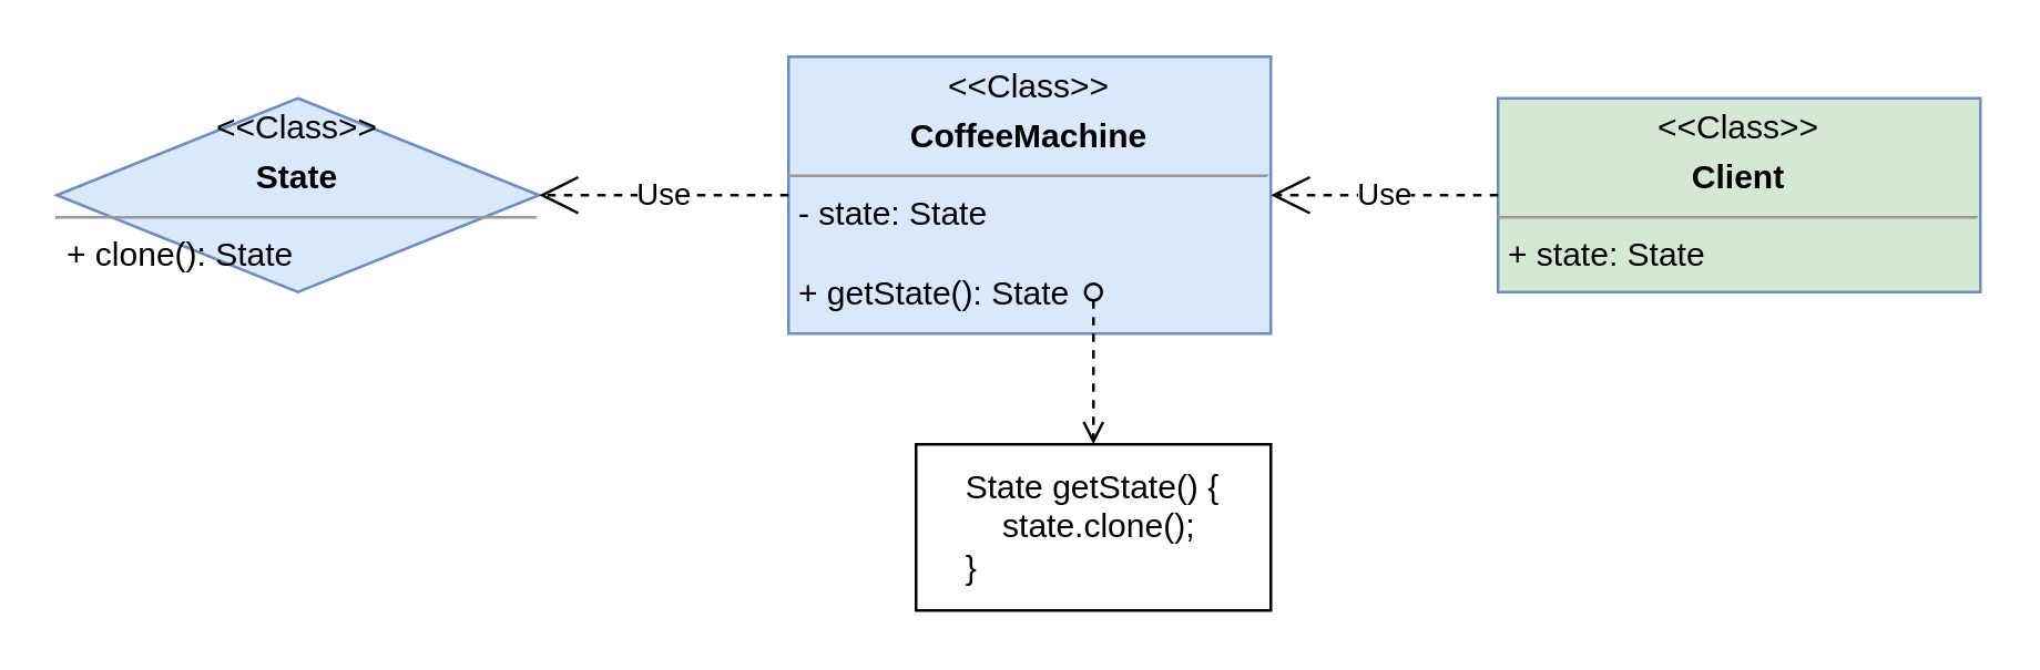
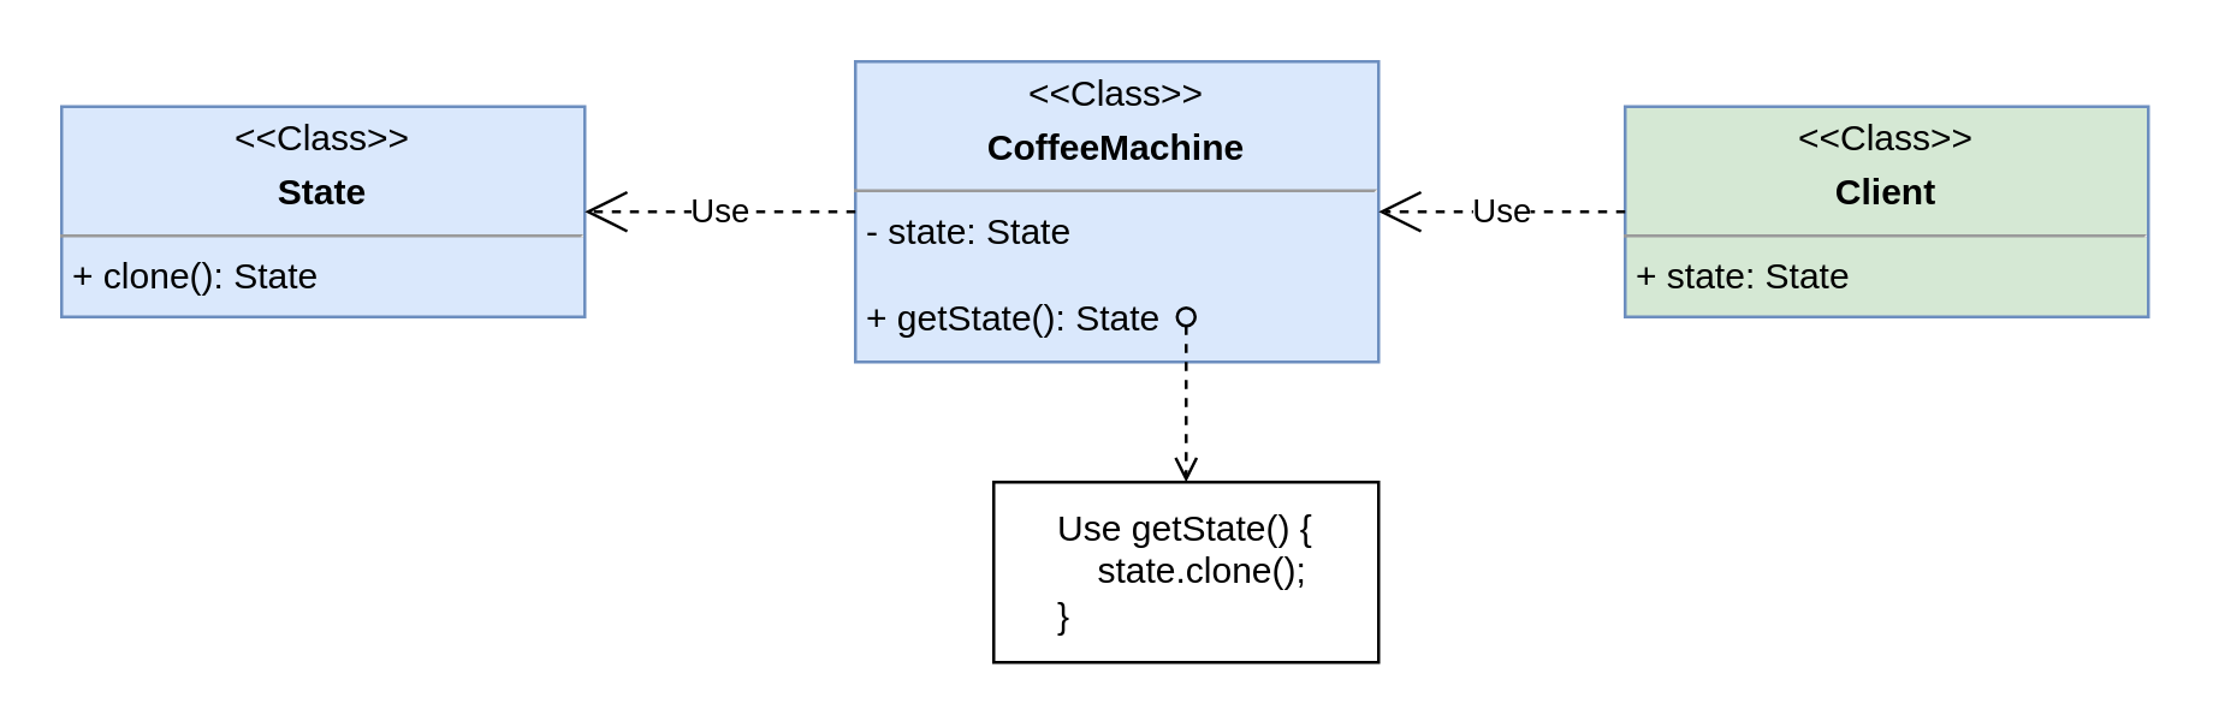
  <mxCell id="0" />
  <mxCell id="1" parent="0" />
  <mxCell id="2" value="&lt;p style=&quot;margin: 0px ; margin-top: 4px ; text-align: center&quot;&gt;&amp;lt;&amp;lt;Class&amp;gt;&amp;gt;&lt;/p&gt;&lt;p style=&quot;margin: 0px ; margin-top: 4px ; text-align: center&quot;&gt;&lt;b&gt;CoffeeMachine&lt;/b&gt;&lt;/p&gt;&lt;hr size=&quot;1&quot;&gt;&lt;p style=&quot;margin: 0px ; margin-left: 4px&quot;&gt;&lt;span&gt;- state: State&lt;/span&gt;&lt;/p&gt;&lt;p style=&quot;margin: 0px ; margin-left: 4px&quot;&gt;&lt;span&gt;&lt;br&gt;&lt;/span&gt;&lt;/p&gt;&lt;p style=&quot;margin: 0px ; margin-left: 4px&quot;&gt;&lt;span&gt;+ getState(): State&lt;/span&gt;&lt;br&gt;&lt;/p&gt;" style="verticalAlign=top;align=left;overflow=fill;fontSize=12;fontFamily=Helvetica;html=1;fillColor=#dae8fc;strokeColor=#6c8ebf;" vertex="1" parent="1"><mxGeometry x="284" y="20" width="174" height="100" as="geometry" /></mxCell>
- <mxCell id="3" value="&lt;p style=&quot;margin: 0px ; margin-top: 4px ; text-align: center&quot;&gt;&amp;lt;&amp;lt;Class&amp;gt;&amp;gt;&lt;/p&gt;&lt;p style=&quot;margin: 0px ; margin-top: 4px ; text-align: center&quot;&gt;&lt;b&gt;State&lt;/b&gt;&lt;/p&gt;&lt;hr size=&quot;1&quot;&gt;&lt;p style=&quot;margin: 0px ; margin-left: 4px&quot;&gt;+ clone(): State&lt;/p&gt;" style="rhombus;verticalAlign=top;align=left;overflow=fill;fontSize=12;fontFamily=Helvetica;html=1;fillColor=#dae8fc;strokeColor=#6c8ebf;" vertex="1" parent="1"><mxGeometry x="20" y="35" width="174" height="70" as="geometry" /></mxCell>
- <mxCell id="4" value="&lt;div style=&quot;text-align: left&quot;&gt;&lt;span&gt;State getState() {&lt;/span&gt;&lt;/div&gt;&lt;div style=&quot;text-align: left&quot;&gt;&amp;nbsp; &amp;nbsp; state.clone();&lt;/div&gt;&lt;div style=&quot;text-align: left&quot;&gt;&lt;span&gt;}&lt;/span&gt;&lt;/div&gt;" style="rounded=0;whiteSpace=wrap;html=1;" vertex="1" parent="1"><mxGeometry x="330" y="160" width="128" height="60" as="geometry" /></mxCell>
+ <mxCell id="3" value="&lt;p style=&quot;margin: 0px ; margin-top: 4px ; text-align: center&quot;&gt;&amp;lt;&amp;lt;Class&amp;gt;&amp;gt;&lt;/p&gt;&lt;p style=&quot;margin: 0px ; margin-top: 4px ; text-align: center&quot;&gt;&lt;b&gt;State&lt;/b&gt;&lt;/p&gt;&lt;hr size=&quot;1&quot;&gt;&lt;p style=&quot;margin: 0px ; margin-left: 4px&quot;&gt;+ clone(): State&lt;/p&gt;" style="verticalAlign=top;align=left;overflow=fill;fontSize=12;fontFamily=Helvetica;html=1;fillColor=#dae8fc;strokeColor=#6c8ebf;" vertex="1" parent="1"><mxGeometry x="20" y="35" width="174" height="70" as="geometry" /></mxCell>
+ <mxCell id="4" value="&lt;div style=&quot;text-align: left&quot;&gt;&lt;span&gt;Use getState() {&lt;/span&gt;&lt;/div&gt;&lt;div style=&quot;text-align: left&quot;&gt;&amp;nbsp; &amp;nbsp; state.clone();&lt;/div&gt;&lt;div style=&quot;text-align: left&quot;&gt;&lt;span&gt;}&lt;/span&gt;&lt;/div&gt;" style="rounded=0;whiteSpace=wrap;html=1;" vertex="1" parent="1"><mxGeometry x="330" y="160" width="128" height="60" as="geometry" /></mxCell>
  <mxCell id="5" value="" style="endArrow=open;html=1;dashed=1;startArrow=oval;startFill=0;endFill=0;entryX=0.5;entryY=0;entryDx=0;entryDy=0;" edge="1" parent="1" target="4"><mxGeometry width="50" height="50" relative="1" as="geometry"><mxPoint x="394" y="105" as="sourcePoint" /><mxPoint x="394" y="159" as="targetPoint" /></mxGeometry></mxCell>
  <mxCell id="6" value="Use" style="endArrow=open;endSize=12;dashed=1;html=1;exitX=0;exitY=0.5;exitDx=0;exitDy=0;entryX=1;entryY=0.5;entryDx=0;entryDy=0;" edge="1" parent="1" source="2" target="3"><mxGeometry width="160" relative="1" as="geometry"><mxPoint x="294" y="-65" as="sourcePoint" /><mxPoint x="145" y="-65" as="targetPoint" /></mxGeometry></mxCell>
  <mxCell id="7" value="&lt;p style=&quot;margin: 0px ; margin-top: 4px ; text-align: center&quot;&gt;&amp;lt;&amp;lt;Class&amp;gt;&amp;gt;&lt;/p&gt;&lt;p style=&quot;margin: 0px ; margin-top: 4px ; text-align: center&quot;&gt;&lt;b&gt;Client&lt;/b&gt;&lt;/p&gt;&lt;hr size=&quot;1&quot;&gt;&lt;p style=&quot;margin: 0px ; margin-left: 4px&quot;&gt;&lt;span&gt;+ state: State&lt;/span&gt;&lt;br&gt;&lt;/p&gt;" style="verticalAlign=top;align=left;overflow=fill;fontSize=12;fontFamily=Helvetica;html=1;fillColor=#d5e8d4;strokeColor=#6c8ebf;" vertex="1" parent="1"><mxGeometry x="540" y="35" width="174" height="70" as="geometry" /></mxCell>
  <mxCell id="8" value="Use" style="endArrow=open;endSize=12;dashed=1;html=1;exitX=0;exitY=0.5;exitDx=0;exitDy=0;entryX=1;entryY=0.5;entryDx=0;entryDy=0;" edge="1" parent="1" source="7" target="2"><mxGeometry width="160" relative="1" as="geometry"><mxPoint x="294" y="80" as="sourcePoint" /><mxPoint x="204" y="80" as="targetPoint" /></mxGeometry></mxCell>
